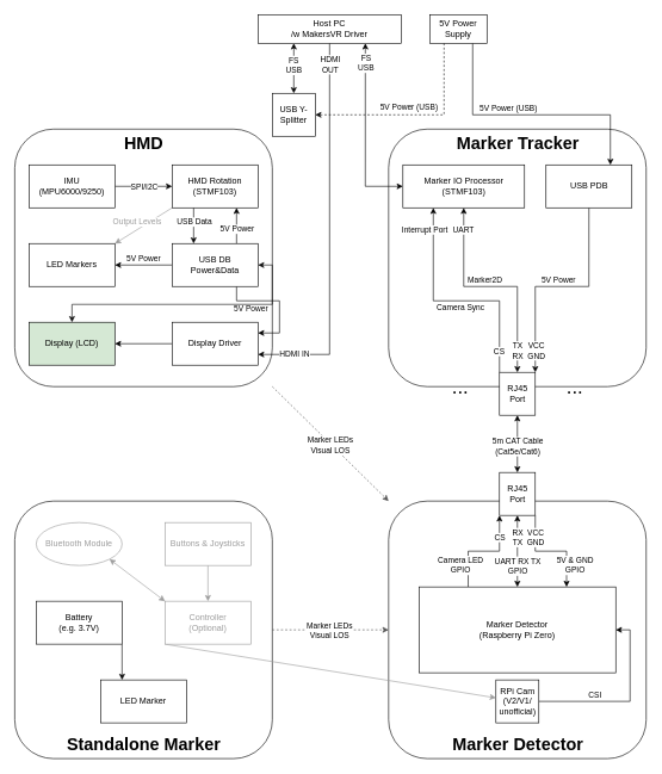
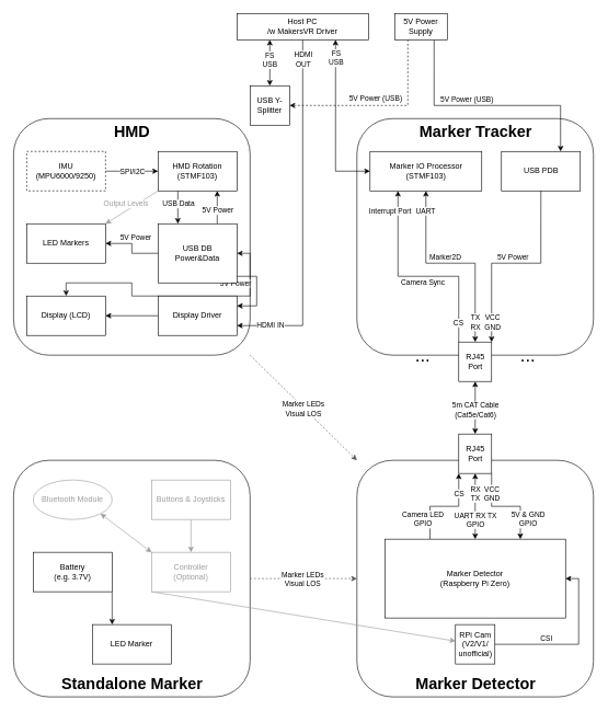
  <mxCell id="0" />
  <mxCell id="1" parent="0" />
  <mxCell id="2" value="" style="rounded=1;whiteSpace=wrap;html=1;" parent="1" vertex="1"><mxGeometry x="542.53" y="180" width="360" height="360" as="geometry" /></mxCell>
  <mxCell id="3" style="rounded=0;orthogonalLoop=1;jettySize=auto;html=1;exitX=1;exitY=1;exitDx=0;exitDy=0;entryX=0;entryY=0;entryDx=0;entryDy=0;dashed=1;startArrow=none;startFill=0;strokeColor=#545454;fontSize=11;fontColor=#000000;" parent="1" source="5" target="59" edge="1"><mxGeometry relative="1" as="geometry" /></mxCell>
  <mxCell id="4" value="Marker LEDs&lt;br&gt;Visual LOS" style="edgeLabel;html=1;align=center;verticalAlign=middle;resizable=0;points=[];fontSize=11;fontColor=#000000;" parent="3" vertex="1" connectable="0"><mxGeometry x="-0.045" y="-1" relative="1" as="geometry"><mxPoint x="3.39" y="4.1" as="offset" /></mxGeometry></mxCell>
  <mxCell id="5" value="" style="rounded=1;whiteSpace=wrap;html=1;" parent="1" vertex="1"><mxGeometry x="20" y="180" width="360" height="360" as="geometry" /></mxCell>
  <mxCell id="6" style="edgeStyle=orthogonalEdgeStyle;rounded=0;orthogonalLoop=1;jettySize=auto;html=1;exitX=0.5;exitY=0;exitDx=0;exitDy=0;entryX=0.25;entryY=1;entryDx=0;entryDy=0;startArrow=classic;startFill=1;" parent="1" source="84" target="16" edge="1"><mxGeometry relative="1" as="geometry" /></mxCell>
  <mxCell id="7" value="FS&lt;br style=&quot;font-size: 11px;&quot;&gt;USB" style="edgeLabel;html=1;align=center;verticalAlign=middle;resizable=0;points=[];fontSize=11;fontColor=#000000;" parent="6" vertex="1" connectable="0"><mxGeometry x="0.824" y="4" relative="1" as="geometry"><mxPoint x="3.97" y="24.17" as="offset" /></mxGeometry></mxCell>
  <mxCell id="8" style="edgeStyle=orthogonalEdgeStyle;rounded=0;orthogonalLoop=1;jettySize=auto;html=1;exitX=0.25;exitY=1;exitDx=0;exitDy=0;entryX=0.25;entryY=0;entryDx=0;entryDy=0;fontSize=12;" parent="1" source="12" target="52" edge="1"><mxGeometry relative="1" as="geometry" /></mxCell>
  <mxCell id="9" value="USB Data" style="edgeLabel;html=1;align=center;verticalAlign=middle;resizable=0;points=[];fontSize=11;" parent="8" vertex="1" connectable="0"><mxGeometry x="0.097" y="2" relative="1" as="geometry"><mxPoint x="-2" y="-7.5" as="offset" /></mxGeometry></mxCell>
  <mxCell id="10" style="rounded=0;orthogonalLoop=1;jettySize=auto;html=1;exitX=0;exitY=1;exitDx=0;exitDy=0;entryX=1;entryY=0;entryDx=0;entryDy=0;startArrow=none;startFill=0;fontSize=12;strokeColor=#9C9C9C;fontColor=#636363;" parent="1" source="12" target="75" edge="1"><mxGeometry relative="1" as="geometry" /></mxCell>
  <mxCell id="11" value="Output Levels" style="edgeLabel;html=1;align=center;verticalAlign=middle;resizable=0;points=[];fontSize=11;fontColor=#9C9C9C;" parent="10" vertex="1" connectable="0"><mxGeometry x="-0.274" y="-1" relative="1" as="geometry"><mxPoint x="-20.5" y="2.74" as="offset" /></mxGeometry></mxCell>
  <mxCell id="12" value="HMD Rotation&lt;br&gt;(STMF103)" style="rounded=0;whiteSpace=wrap;html=1;" parent="1" vertex="1"><mxGeometry x="240" y="230" width="120" height="60" as="geometry" /></mxCell>
  <mxCell id="13" style="edgeStyle=orthogonalEdgeStyle;rounded=0;orthogonalLoop=1;jettySize=auto;html=1;exitX=0.5;exitY=1;exitDx=0;exitDy=0;entryX=1;entryY=0.75;entryDx=0;entryDy=0;fontSize=12;" parent="1" source="16" target="54" edge="1"><mxGeometry relative="1" as="geometry" /></mxCell>
  <mxCell id="14" value="HDMI&lt;br style=&quot;font-size: 11px;&quot;&gt;OUT" style="edgeLabel;html=1;align=center;verticalAlign=middle;resizable=0;points=[];fontSize=11;" parent="13" vertex="1" connectable="0"><mxGeometry x="-0.908" relative="1" as="geometry"><mxPoint y="5" as="offset" /></mxGeometry></mxCell>
  <mxCell id="15" value="HDMI IN" style="edgeLabel;html=1;align=center;verticalAlign=middle;resizable=0;points=[];fontSize=11;fontColor=#000000;" parent="13" vertex="1" connectable="0"><mxGeometry x="0.849" y="-2" relative="1" as="geometry"><mxPoint x="10" as="offset" /></mxGeometry></mxCell>
  <mxCell id="16" value="Host PC&lt;br&gt;/w MakersVR Driver" style="rounded=0;whiteSpace=wrap;html=1;" parent="1" vertex="1"><mxGeometry x="360.03" y="20" width="200" height="40" as="geometry" /></mxCell>
  <mxCell id="17" style="edgeStyle=orthogonalEdgeStyle;rounded=0;orthogonalLoop=1;jettySize=auto;html=1;exitX=0;exitY=0.5;exitDx=0;exitDy=0;entryX=0.75;entryY=1;entryDx=0;entryDy=0;startArrow=classic;startFill=1;" parent="1" source="19" target="16" edge="1"><mxGeometry relative="1" as="geometry" /></mxCell>
  <mxCell id="18" value="FS&lt;br style=&quot;font-size: 11px;&quot;&gt;USB" style="edgeLabel;html=1;align=center;verticalAlign=middle;resizable=0;points=[];fontSize=11;fontColor=#000000;" parent="17" vertex="1" connectable="0"><mxGeometry x="0.803" y="-3" relative="1" as="geometry"><mxPoint x="-3" y="3.33" as="offset" /></mxGeometry></mxCell>
  <mxCell id="19" value="Marker IO Processor&lt;br&gt;(STMF103)" style="rounded=0;whiteSpace=wrap;html=1;" parent="1" vertex="1"><mxGeometry x="562.53" y="230" width="170" height="60" as="geometry" /></mxCell>
  <mxCell id="20" value="HMD" style="text;strokeColor=none;fillColor=none;html=1;fontSize=24;fontStyle=1;verticalAlign=middle;align=center;" parent="1" vertex="1"><mxGeometry x="150" y="180" width="100" height="40" as="geometry" /></mxCell>
  <mxCell id="21" value="Marker Tracker" style="text;strokeColor=none;fillColor=none;html=1;fontSize=24;fontStyle=1;verticalAlign=middle;align=center;" parent="1" vertex="1"><mxGeometry x="642.53" y="180" width="160" height="40" as="geometry" /></mxCell>
  <mxCell id="22" style="edgeStyle=orthogonalEdgeStyle;rounded=0;orthogonalLoop=1;jettySize=auto;html=1;exitX=0.75;exitY=1;exitDx=0;exitDy=0;entryX=0.75;entryY=0;entryDx=0;entryDy=0;" parent="1" source="26" target="30" edge="1"><mxGeometry relative="1" as="geometry"><Array as="points"><mxPoint x="660.03" y="160" /><mxPoint x="853.03" y="160" /></Array></mxGeometry></mxCell>
  <mxCell id="23" value="5V Power (USB)" style="edgeLabel;html=1;align=center;verticalAlign=middle;resizable=0;points=[];" parent="22" vertex="1" connectable="0"><mxGeometry x="-0.315" y="-2" relative="1" as="geometry"><mxPoint x="25.83" y="-12" as="offset" /></mxGeometry></mxCell>
  <mxCell id="24" style="edgeStyle=orthogonalEdgeStyle;rounded=0;orthogonalLoop=1;jettySize=auto;html=1;exitX=0.25;exitY=1;exitDx=0;exitDy=0;entryX=1;entryY=0.5;entryDx=0;entryDy=0;startArrow=none;startFill=0;strokeColor=#0D0D0D;fontSize=12;fontColor=#000000;dashed=1;" parent="1" source="26" target="84" edge="1"><mxGeometry relative="1" as="geometry" /></mxCell>
  <mxCell id="25" value="5V Power (USB)" style="edgeLabel;html=1;align=center;verticalAlign=middle;resizable=0;points=[];fontSize=11;fontColor=#000000;" parent="24" vertex="1" connectable="0"><mxGeometry x="-0.3" y="-47" relative="1" as="geometry"><mxPoint x="-3" y="-8.33" as="offset" /></mxGeometry></mxCell>
  <mxCell id="26" value="5V Power Supply" style="rounded=0;whiteSpace=wrap;html=1;" parent="1" vertex="1"><mxGeometry x="600.03" y="20" width="80" height="40" as="geometry" /></mxCell>
  <mxCell id="27" style="edgeStyle=orthogonalEdgeStyle;rounded=0;orthogonalLoop=1;jettySize=auto;html=1;exitX=0.5;exitY=1;exitDx=0;exitDy=0;entryX=1;entryY=0;entryDx=0;entryDy=0;" parent="1" source="30" target="42" edge="1"><mxGeometry relative="1" as="geometry"><Array as="points"><mxPoint x="822.53" y="400" /><mxPoint x="747.53" y="400" /></Array></mxGeometry></mxCell>
  <mxCell id="28" value="5V Power" style="edgeLabel;html=1;align=center;verticalAlign=middle;resizable=0;points=[];" parent="27" vertex="1" connectable="0"><mxGeometry x="0.091" relative="1" as="geometry"><mxPoint x="13.26" y="-10" as="offset" /></mxGeometry></mxCell>
  <mxCell id="29" value="VCC&lt;br&gt;GND" style="edgeLabel;html=1;align=center;verticalAlign=middle;resizable=0;points=[];" parent="27" vertex="1" connectable="0"><mxGeometry x="0.856" y="1" relative="1" as="geometry"><mxPoint y="-8" as="offset" /></mxGeometry></mxCell>
  <mxCell id="30" value="USB PDB" style="rounded=0;whiteSpace=wrap;html=1;" parent="1" vertex="1"><mxGeometry x="762.53" y="230" width="120" height="60" as="geometry" /></mxCell>
  <mxCell id="31" style="edgeStyle=orthogonalEdgeStyle;rounded=0;orthogonalLoop=1;jettySize=auto;html=1;exitX=0;exitY=0;exitDx=0;exitDy=0;entryX=0.25;entryY=1;entryDx=0;entryDy=0;" parent="1" source="42" target="19" edge="1"><mxGeometry relative="1" as="geometry"><Array as="points"><mxPoint x="697.53" y="420" /><mxPoint x="604.53" y="420" /></Array></mxGeometry></mxCell>
  <mxCell id="32" value="Interrupt Port" style="edgeLabel;html=1;align=center;verticalAlign=middle;resizable=0;points=[];" parent="31" vertex="1" connectable="0"><mxGeometry x="0.829" relative="1" as="geometry"><mxPoint x="-12.5" y="2.62" as="offset" /></mxGeometry></mxCell>
  <mxCell id="33" value="Camera Sync" style="edgeLabel;html=1;align=center;verticalAlign=middle;resizable=0;points=[];" parent="31" vertex="1" connectable="0"><mxGeometry x="0.146" y="1" relative="1" as="geometry"><mxPoint x="30.29" y="8.97" as="offset" /></mxGeometry></mxCell>
  <mxCell id="34" value="&lt;br&gt;" style="edgeLabel;html=1;align=center;verticalAlign=middle;resizable=0;points=[];" parent="31" vertex="1" connectable="0"><mxGeometry x="-0.842" y="3" relative="1" as="geometry"><mxPoint x="5.48" y="-34.33" as="offset" /></mxGeometry></mxCell>
  <mxCell id="35" value="CS" style="edgeLabel;html=1;align=center;verticalAlign=middle;resizable=0;points=[];" vertex="1" connectable="0" parent="31"><mxGeometry x="-0.809" y="1" relative="1" as="geometry"><mxPoint y="1" as="offset" /></mxGeometry></mxCell>
  <mxCell id="36" style="edgeStyle=orthogonalEdgeStyle;rounded=0;orthogonalLoop=1;jettySize=auto;html=1;exitX=0.5;exitY=0;exitDx=0;exitDy=0;entryX=0.5;entryY=1;entryDx=0;entryDy=0;startArrow=classic;startFill=1;" parent="1" source="42" target="19" edge="1"><mxGeometry relative="1" as="geometry"><Array as="points"><mxPoint x="722.53" y="400" /><mxPoint x="647.53" y="400" /></Array></mxGeometry></mxCell>
  <mxCell id="37" value="UART" style="edgeLabel;html=1;align=center;verticalAlign=middle;resizable=0;points=[];" parent="36" vertex="1" connectable="0"><mxGeometry x="0.11" y="-3" relative="1" as="geometry"><mxPoint x="-26.55" y="-77" as="offset" /></mxGeometry></mxCell>
  <mxCell id="38" value="Marker2D" style="edgeLabel;html=1;align=center;verticalAlign=middle;resizable=0;points=[];" parent="36" vertex="1" connectable="0"><mxGeometry x="0.169" y="-1" relative="1" as="geometry"><mxPoint x="12.41" y="-9" as="offset" /></mxGeometry></mxCell>
  <mxCell id="39" value="TX&lt;br&gt;RX" style="edgeLabel;html=1;align=center;verticalAlign=middle;resizable=0;points=[];" parent="36" vertex="1" connectable="0"><mxGeometry x="-0.813" y="2" relative="1" as="geometry"><mxPoint x="2" y="-1.67" as="offset" /></mxGeometry></mxCell>
  <mxCell id="40" style="edgeStyle=orthogonalEdgeStyle;rounded=0;orthogonalLoop=1;jettySize=auto;html=1;exitX=0.5;exitY=1;exitDx=0;exitDy=0;entryX=0.5;entryY=0;entryDx=0;entryDy=0;fontSize=12;startArrow=classic;startFill=1;" parent="1" source="42" target="69" edge="1"><mxGeometry relative="1" as="geometry" /></mxCell>
  <mxCell id="41" value="5m CAT Cable&lt;br style=&quot;font-size: 11px;&quot;&gt;(Cat5e/Cat6)" style="edgeLabel;html=1;align=center;verticalAlign=middle;resizable=0;points=[];fontSize=11;" parent="40" vertex="1" connectable="0"><mxGeometry x="-0.131" y="-1" relative="1" as="geometry"><mxPoint x="1" y="8" as="offset" /></mxGeometry></mxCell>
  <mxCell id="42" value="RJ45&lt;br&gt;Port" style="rounded=0;whiteSpace=wrap;html=1;" parent="1" vertex="1"><mxGeometry x="697.53" y="520" width="50" height="60" as="geometry" /></mxCell>
  <mxCell id="43" value="..." style="text;html=1;strokeColor=none;fillColor=none;align=center;verticalAlign=middle;whiteSpace=wrap;rounded=0;fontSize=28;" parent="1" vertex="1"><mxGeometry x="622.53" y="530" width="40" height="20" as="geometry" /></mxCell>
  <mxCell id="44" value="..." style="text;html=1;strokeColor=none;fillColor=none;align=center;verticalAlign=middle;whiteSpace=wrap;rounded=0;fontSize=28;" parent="1" vertex="1"><mxGeometry x="782.53" y="530" width="40" height="20" as="geometry" /></mxCell>
  <mxCell id="45" style="edgeStyle=orthogonalEdgeStyle;rounded=0;orthogonalLoop=1;jettySize=auto;html=1;exitX=0.75;exitY=1;exitDx=0;exitDy=0;entryX=1;entryY=0.25;entryDx=0;entryDy=0;fontSize=12;" parent="1" source="52" target="54" edge="1"><mxGeometry relative="1" as="geometry"><Array as="points"><mxPoint x="330" y="420" /><mxPoint x="390" y="420" /><mxPoint x="390" y="465" /></Array></mxGeometry></mxCell>
  <mxCell id="46" value="5V Power" style="edgeLabel;html=1;align=center;verticalAlign=middle;resizable=0;points=[];fontSize=11;" parent="45" vertex="1" connectable="0"><mxGeometry x="-0.636" y="11" relative="1" as="geometry"><mxPoint x="11.67" y="21" as="offset" /></mxGeometry></mxCell>
  <mxCell id="47" style="edgeStyle=orthogonalEdgeStyle;rounded=0;orthogonalLoop=1;jettySize=auto;html=1;exitX=0.75;exitY=0;exitDx=0;exitDy=0;entryX=0.75;entryY=1;entryDx=0;entryDy=0;fontSize=12;" parent="1" source="52" target="12" edge="1"><mxGeometry relative="1" as="geometry" /></mxCell>
  <mxCell id="48" value="5V Power" style="edgeLabel;html=1;align=center;verticalAlign=middle;resizable=0;points=[];fontSize=11;" parent="47" vertex="1" connectable="0"><mxGeometry x="0.248" y="4" relative="1" as="geometry"><mxPoint x="4" y="10.83" as="offset" /></mxGeometry></mxCell>
  <mxCell id="49" style="edgeStyle=orthogonalEdgeStyle;rounded=0;orthogonalLoop=1;jettySize=auto;html=1;exitX=0;exitY=0.5;exitDx=0;exitDy=0;entryX=1;entryY=0.5;entryDx=0;entryDy=0;startArrow=none;startFill=0;fontSize=12;" parent="1" source="52" target="75" edge="1"><mxGeometry relative="1" as="geometry" /></mxCell>
  <mxCell id="50" value="5V Power" style="edgeLabel;html=1;align=center;verticalAlign=middle;resizable=0;points=[];fontSize=11;" parent="49" vertex="1" connectable="0"><mxGeometry x="0.289" relative="1" as="geometry"><mxPoint x="11.6" y="-10" as="offset" /></mxGeometry></mxCell>
  <mxCell id="51" style="edgeStyle=orthogonalEdgeStyle;rounded=0;orthogonalLoop=1;jettySize=auto;html=1;exitX=1;exitY=0.5;exitDx=0;exitDy=0;startArrow=classic;startFill=1;strokeColor=#0D0D0D;fontSize=12;fontColor=#000000;" parent="1" source="52" target="55" edge="1"><mxGeometry relative="1" as="geometry" /></mxCell>
- <mxCell id="52" value="USB DB&lt;br&gt;Power&amp;amp;Data" style="rounded=0;whiteSpace=wrap;html=1;" parent="1" vertex="1"><mxGeometry x="240" y="340" width="120" height="60" as="geometry" /></mxCell>
+ <mxCell id="52" value="USB DB&lt;br&gt;Power&amp;amp;Data" style="rounded=0;whiteSpace=wrap;html=1;" parent="1" vertex="1"><mxGeometry x="240" y="340" width="120" height="90" as="geometry" /></mxCell>
  <mxCell id="53" style="edgeStyle=orthogonalEdgeStyle;rounded=0;orthogonalLoop=1;jettySize=auto;html=1;exitX=0;exitY=0.5;exitDx=0;exitDy=0;entryX=1;entryY=0.5;entryDx=0;entryDy=0;fontSize=12;" parent="1" source="54" target="55" edge="1"><mxGeometry relative="1" as="geometry" /></mxCell>
  <mxCell id="54" value="Display Driver" style="rounded=0;whiteSpace=wrap;html=1;fontSize=12;" parent="1" vertex="1"><mxGeometry x="240" y="450" width="120" height="60" as="geometry" /></mxCell>
- <mxCell id="55" value="Display (LCD)" style="rounded=0;whiteSpace=wrap;html=1;fontSize=12;fillColor=#d5e8d4;" parent="1" vertex="1"><mxGeometry x="40" y="450" width="120" height="60" as="geometry" /></mxCell>
+ <mxCell id="55" value="Display (LCD)" style="rounded=0;whiteSpace=wrap;html=1;fontSize=12;" parent="1" vertex="1"><mxGeometry x="40" y="450" width="120" height="60" as="geometry" /></mxCell>
  <mxCell id="56" style="edgeStyle=orthogonalEdgeStyle;rounded=0;orthogonalLoop=1;jettySize=auto;html=1;exitX=1;exitY=0.5;exitDx=0;exitDy=0;entryX=0;entryY=0.5;entryDx=0;entryDy=0;fontSize=12;" parent="1" source="58" target="12" edge="1"><mxGeometry relative="1" as="geometry" /></mxCell>
  <mxCell id="57" value="SPI/I2C" style="edgeLabel;html=1;align=center;verticalAlign=middle;resizable=0;points=[];fontSize=11;fontColor=#000000;" parent="56" vertex="1" connectable="0"><mxGeometry x="-0.249" y="-1" relative="1" as="geometry"><mxPoint x="10" y="-1" as="offset" /></mxGeometry></mxCell>
- <mxCell id="58" value="IMU&lt;br&gt;(MPU6000/9250)" style="rounded=0;whiteSpace=wrap;html=1;fontSize=12;" parent="1" vertex="1"><mxGeometry x="40" y="230" width="120" height="60" as="geometry" /></mxCell>
+ <mxCell id="58" value="IMU&lt;br&gt;(MPU6000/9250)" style="rounded=0;whiteSpace=wrap;html=1;fontSize=12;dashed=1;" parent="1" vertex="1"><mxGeometry x="40" y="230" width="120" height="60" as="geometry" /></mxCell>
  <mxCell id="59" value="" style="rounded=1;whiteSpace=wrap;html=1;fontSize=12;" parent="1" vertex="1"><mxGeometry x="542.53" y="700" width="360" height="360" as="geometry" /></mxCell>
  <mxCell id="60" style="edgeStyle=orthogonalEdgeStyle;rounded=0;orthogonalLoop=1;jettySize=auto;html=1;exitX=0;exitY=1;exitDx=0;exitDy=0;entryX=0.25;entryY=0;entryDx=0;entryDy=0;fontSize=12;startArrow=classic;startFill=1;endArrow=none;endFill=0;" parent="1" source="69" target="73" edge="1"><mxGeometry relative="1" as="geometry" /></mxCell>
  <mxCell id="61" value="CS&lt;br&gt;" style="edgeLabel;html=1;align=center;verticalAlign=middle;resizable=0;points=[];fontSize=11;" parent="60" vertex="1" connectable="0"><mxGeometry x="-0.78" y="-3" relative="1" as="geometry"><mxPoint x="3" y="14.34" as="offset" /></mxGeometry></mxCell>
  <mxCell id="62" value="Camera LED&lt;br style=&quot;font-size: 11px;&quot;&gt;GPIO" style="edgeLabel;html=1;align=center;verticalAlign=middle;resizable=0;points=[];fontSize=11;" parent="60" vertex="1" connectable="0"><mxGeometry x="0.508" y="-2" relative="1" as="geometry"><mxPoint x="-9.31" y="5.34" as="offset" /></mxGeometry></mxCell>
  <mxCell id="63" style="edgeStyle=orthogonalEdgeStyle;rounded=0;orthogonalLoop=1;jettySize=auto;html=1;exitX=0.5;exitY=1;exitDx=0;exitDy=0;fontSize=12;startArrow=classic;startFill=1;" parent="1" source="69" target="73" edge="1"><mxGeometry relative="1" as="geometry" /></mxCell>
  <mxCell id="64" value="RX&lt;br style=&quot;font-size: 11px;&quot;&gt;TX" style="edgeLabel;html=1;align=center;verticalAlign=middle;resizable=0;points=[];fontSize=11;" parent="63" vertex="1" connectable="0"><mxGeometry x="-0.724" y="-3" relative="1" as="geometry"><mxPoint x="3" y="16.33" as="offset" /></mxGeometry></mxCell>
  <mxCell id="65" value="UART RX TX&lt;br style=&quot;font-size: 11px;&quot;&gt;GPIO" style="edgeLabel;html=1;align=center;verticalAlign=middle;resizable=0;points=[];fontSize=11;" parent="63" vertex="1" connectable="0"><mxGeometry x="0.3" relative="1" as="geometry"><mxPoint y="5" as="offset" /></mxGeometry></mxCell>
  <mxCell id="66" style="edgeStyle=orthogonalEdgeStyle;rounded=0;orthogonalLoop=1;jettySize=auto;html=1;exitX=1;exitY=1;exitDx=0;exitDy=0;entryX=0.75;entryY=0;entryDx=0;entryDy=0;fontSize=12;" parent="1" source="69" target="73" edge="1"><mxGeometry relative="1" as="geometry" /></mxCell>
  <mxCell id="67" value="VCC&lt;br style=&quot;font-size: 11px;&quot;&gt;GND" style="edgeLabel;html=1;align=center;verticalAlign=middle;resizable=0;points=[];fontSize=11;" parent="66" vertex="1" connectable="0"><mxGeometry x="-0.822" y="-5" relative="1" as="geometry"><mxPoint x="5" y="17.34" as="offset" /></mxGeometry></mxCell>
  <mxCell id="68" value="5V &amp;amp; GND&lt;br style=&quot;font-size: 11px;&quot;&gt;GPIO" style="edgeLabel;html=1;align=center;verticalAlign=middle;resizable=0;points=[];fontSize=11;" parent="66" vertex="1" connectable="0"><mxGeometry x="0.483" y="-2" relative="1" as="geometry"><mxPoint x="13.19" y="6.8" as="offset" /></mxGeometry></mxCell>
  <mxCell id="69" value="RJ45&lt;br&gt;Port" style="rounded=0;whiteSpace=wrap;html=1;" parent="1" vertex="1"><mxGeometry x="697.53" y="660" width="50" height="60" as="geometry" /></mxCell>
  <mxCell id="70" value="Marker Detector" style="text;strokeColor=none;fillColor=none;html=1;fontSize=24;fontStyle=1;verticalAlign=middle;align=center;" parent="1" vertex="1"><mxGeometry x="602.53" y="1020" width="240" height="40" as="geometry" /></mxCell>
  <mxCell id="71" style="edgeStyle=orthogonalEdgeStyle;rounded=0;orthogonalLoop=1;jettySize=auto;html=1;exitX=1;exitY=0.5;exitDx=0;exitDy=0;entryX=1;entryY=0.5;entryDx=0;entryDy=0;fontSize=12;startArrow=classic;startFill=1;endArrow=none;endFill=0;" parent="1" source="73" target="74" edge="1"><mxGeometry relative="1" as="geometry" /></mxCell>
  <mxCell id="72" value="CSI" style="edgeLabel;html=1;align=center;verticalAlign=middle;resizable=0;points=[];fontSize=11;" parent="71" vertex="1" connectable="0"><mxGeometry x="0.366" y="1" relative="1" as="geometry"><mxPoint y="-11" as="offset" /></mxGeometry></mxCell>
  <mxCell id="73" value="Marker Detector&lt;br&gt;(Raspberry Pi Zero)" style="rounded=0;whiteSpace=wrap;html=1;fontSize=12;" parent="1" vertex="1"><mxGeometry x="585.03" y="820" width="275" height="120" as="geometry" /></mxCell>
  <mxCell id="74" value="RPi Cam&lt;br&gt;(V2/V1/&lt;br&gt;unofficial)" style="rounded=0;whiteSpace=wrap;html=1;fontSize=12;" parent="1" vertex="1"><mxGeometry x="692.53" y="950" width="60" height="60" as="geometry" /></mxCell>
  <mxCell id="75" value="LED Markers" style="rounded=0;whiteSpace=wrap;html=1;fontSize=12;" parent="1" vertex="1"><mxGeometry x="40" y="340" width="120" height="60" as="geometry" /></mxCell>
  <mxCell id="76" style="edgeStyle=orthogonalEdgeStyle;rounded=0;orthogonalLoop=1;jettySize=auto;html=1;exitX=1;exitY=0.5;exitDx=0;exitDy=0;entryX=0;entryY=0.5;entryDx=0;entryDy=0;startArrow=none;startFill=0;strokeColor=#545454;fontSize=11;fontColor=#000000;dashed=1;" parent="1" source="78" target="59" edge="1"><mxGeometry relative="1" as="geometry" /></mxCell>
  <mxCell id="77" value="Marker LEDs&lt;br&gt;Visual LOS" style="edgeLabel;html=1;align=center;verticalAlign=middle;resizable=0;points=[];fontSize=11;fontColor=#000000;" parent="76" vertex="1" connectable="0"><mxGeometry x="-0.134" y="2" relative="1" as="geometry"><mxPoint x="9.69" y="2" as="offset" /></mxGeometry></mxCell>
  <mxCell id="78" value="" style="rounded=1;whiteSpace=wrap;html=1;fontSize=12;" parent="1" vertex="1"><mxGeometry x="20" y="700" width="360" height="360" as="geometry" /></mxCell>
  <mxCell id="79" value="Standalone Marker" style="text;strokeColor=none;fillColor=none;html=1;fontSize=24;fontStyle=1;verticalAlign=middle;align=center;" parent="1" vertex="1"><mxGeometry x="80" y="1020" width="240" height="40" as="geometry" /></mxCell>
  <mxCell id="80" value="LED Marker" style="rounded=0;whiteSpace=wrap;html=1;fontSize=12;" parent="1" vertex="1"><mxGeometry x="140" y="950" width="120" height="60" as="geometry" /></mxCell>
  <mxCell id="81" style="edgeStyle=none;rounded=0;orthogonalLoop=1;jettySize=auto;html=1;exitX=0;exitY=1;exitDx=0;exitDy=0;startArrow=none;startFill=0;strokeColor=#9C9C9C;fontSize=12;fontColor=#636363;" parent="1" source="85" target="74" edge="1"><mxGeometry relative="1" as="geometry"><mxPoint x="230" y="900" as="sourcePoint" /></mxGeometry></mxCell>
  <mxCell id="82" style="edgeStyle=none;rounded=0;orthogonalLoop=1;jettySize=auto;html=1;exitX=1;exitY=1;exitDx=0;exitDy=0;entryX=0.25;entryY=0;entryDx=0;entryDy=0;startArrow=none;startFill=0;strokeColor=#0D0D0D;fontSize=12;fontColor=#9C9C9C;" parent="1" source="83" target="80" edge="1"><mxGeometry relative="1" as="geometry" /></mxCell>
  <mxCell id="83" value="Battery&lt;br&gt;(e.g. 3.7V)" style="rounded=0;whiteSpace=wrap;html=1;fontSize=12;" parent="1" vertex="1"><mxGeometry x="50" y="840" width="120" height="60" as="geometry" /></mxCell>
  <mxCell id="84" value="USB Y-Splitter" style="rounded=0;whiteSpace=wrap;html=1;strokeColor=#000000;fontSize=12;fontColor=#000000;" parent="1" vertex="1"><mxGeometry x="380" y="130" width="60" height="60" as="geometry" /></mxCell>
  <mxCell id="85" value="&lt;font color=&quot;#9c9c9c&quot;&gt;Controller&lt;br&gt;(Optional)&lt;br&gt;&lt;/font&gt;" style="rounded=0;whiteSpace=wrap;html=1;fontSize=12;fontColor=#636363;strokeColor=#9C9C9C;" parent="1" vertex="1"><mxGeometry x="230.03" y="840" width="120" height="60" as="geometry" /></mxCell>
  <mxCell id="86" style="edgeStyle=none;rounded=0;orthogonalLoop=1;jettySize=auto;html=1;exitX=0.5;exitY=1;exitDx=0;exitDy=0;entryX=0.5;entryY=0;entryDx=0;entryDy=0;startArrow=none;startFill=0;strokeColor=#9C9C9C;fontSize=11;fontColor=#000000;" parent="1" source="87" target="85" edge="1"><mxGeometry relative="1" as="geometry" /></mxCell>
  <mxCell id="87" value="&lt;font color=&quot;#9c9c9c&quot;&gt;Buttons &amp;amp; Joysticks&lt;br&gt;&lt;/font&gt;" style="rounded=0;whiteSpace=wrap;html=1;fontSize=12;fontColor=#636363;strokeColor=#9C9C9C;" parent="1" vertex="1"><mxGeometry x="230.03" y="730" width="120" height="60" as="geometry" /></mxCell>
  <mxCell id="88" style="edgeStyle=none;rounded=0;orthogonalLoop=1;jettySize=auto;html=1;exitX=1;exitY=1;exitDx=0;exitDy=0;entryX=0;entryY=0;entryDx=0;entryDy=0;startArrow=classic;startFill=1;strokeColor=#9C9C9C;fontSize=11;fontColor=#000000;" parent="1" source="89" target="85" edge="1"><mxGeometry relative="1" as="geometry" /></mxCell>
  <mxCell id="89" value="&lt;font color=&quot;#9c9c9c&quot;&gt;Bluetooth Module&lt;br&gt;&lt;/font&gt;" style="ellipse;whiteSpace=wrap;html=1;fontSize=12;fontColor=#636363;strokeColor=#9C9C9C;" parent="1" vertex="1"><mxGeometry x="50" y="730" width="120" height="60" as="geometry" /></mxCell>
